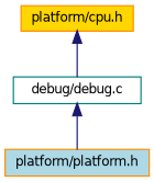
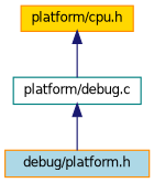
  digraph {
    node [color=darkorange fontname=Helvetica fontsize=10 shape=record style=filled]
    edge [color=midnightblue dir=back fontname=Helvetica fontsize=10 labelfontname=Helvetica labelfontsize=10 style=solid]
    n1 [fillcolor=gold fontcolor=black height=0.2 label="platform/cpu.h" width=0.4]
-   n2 [color=teal fillcolor=white height=0.2 label="debug/debug.c" width=0.4]
-   n3 [fillcolor=lightblue height=0.2 label="platform/platform.h" width=0.4]
+   n2 [color=teal fillcolor=white height=0.2 label="platform/debug.c" width=0.4]
+   n3 [fillcolor=lightblue height=0.2 label="debug/platform.h" width=0.4]
    n1 -> n2
    n2 -> n3
  }
